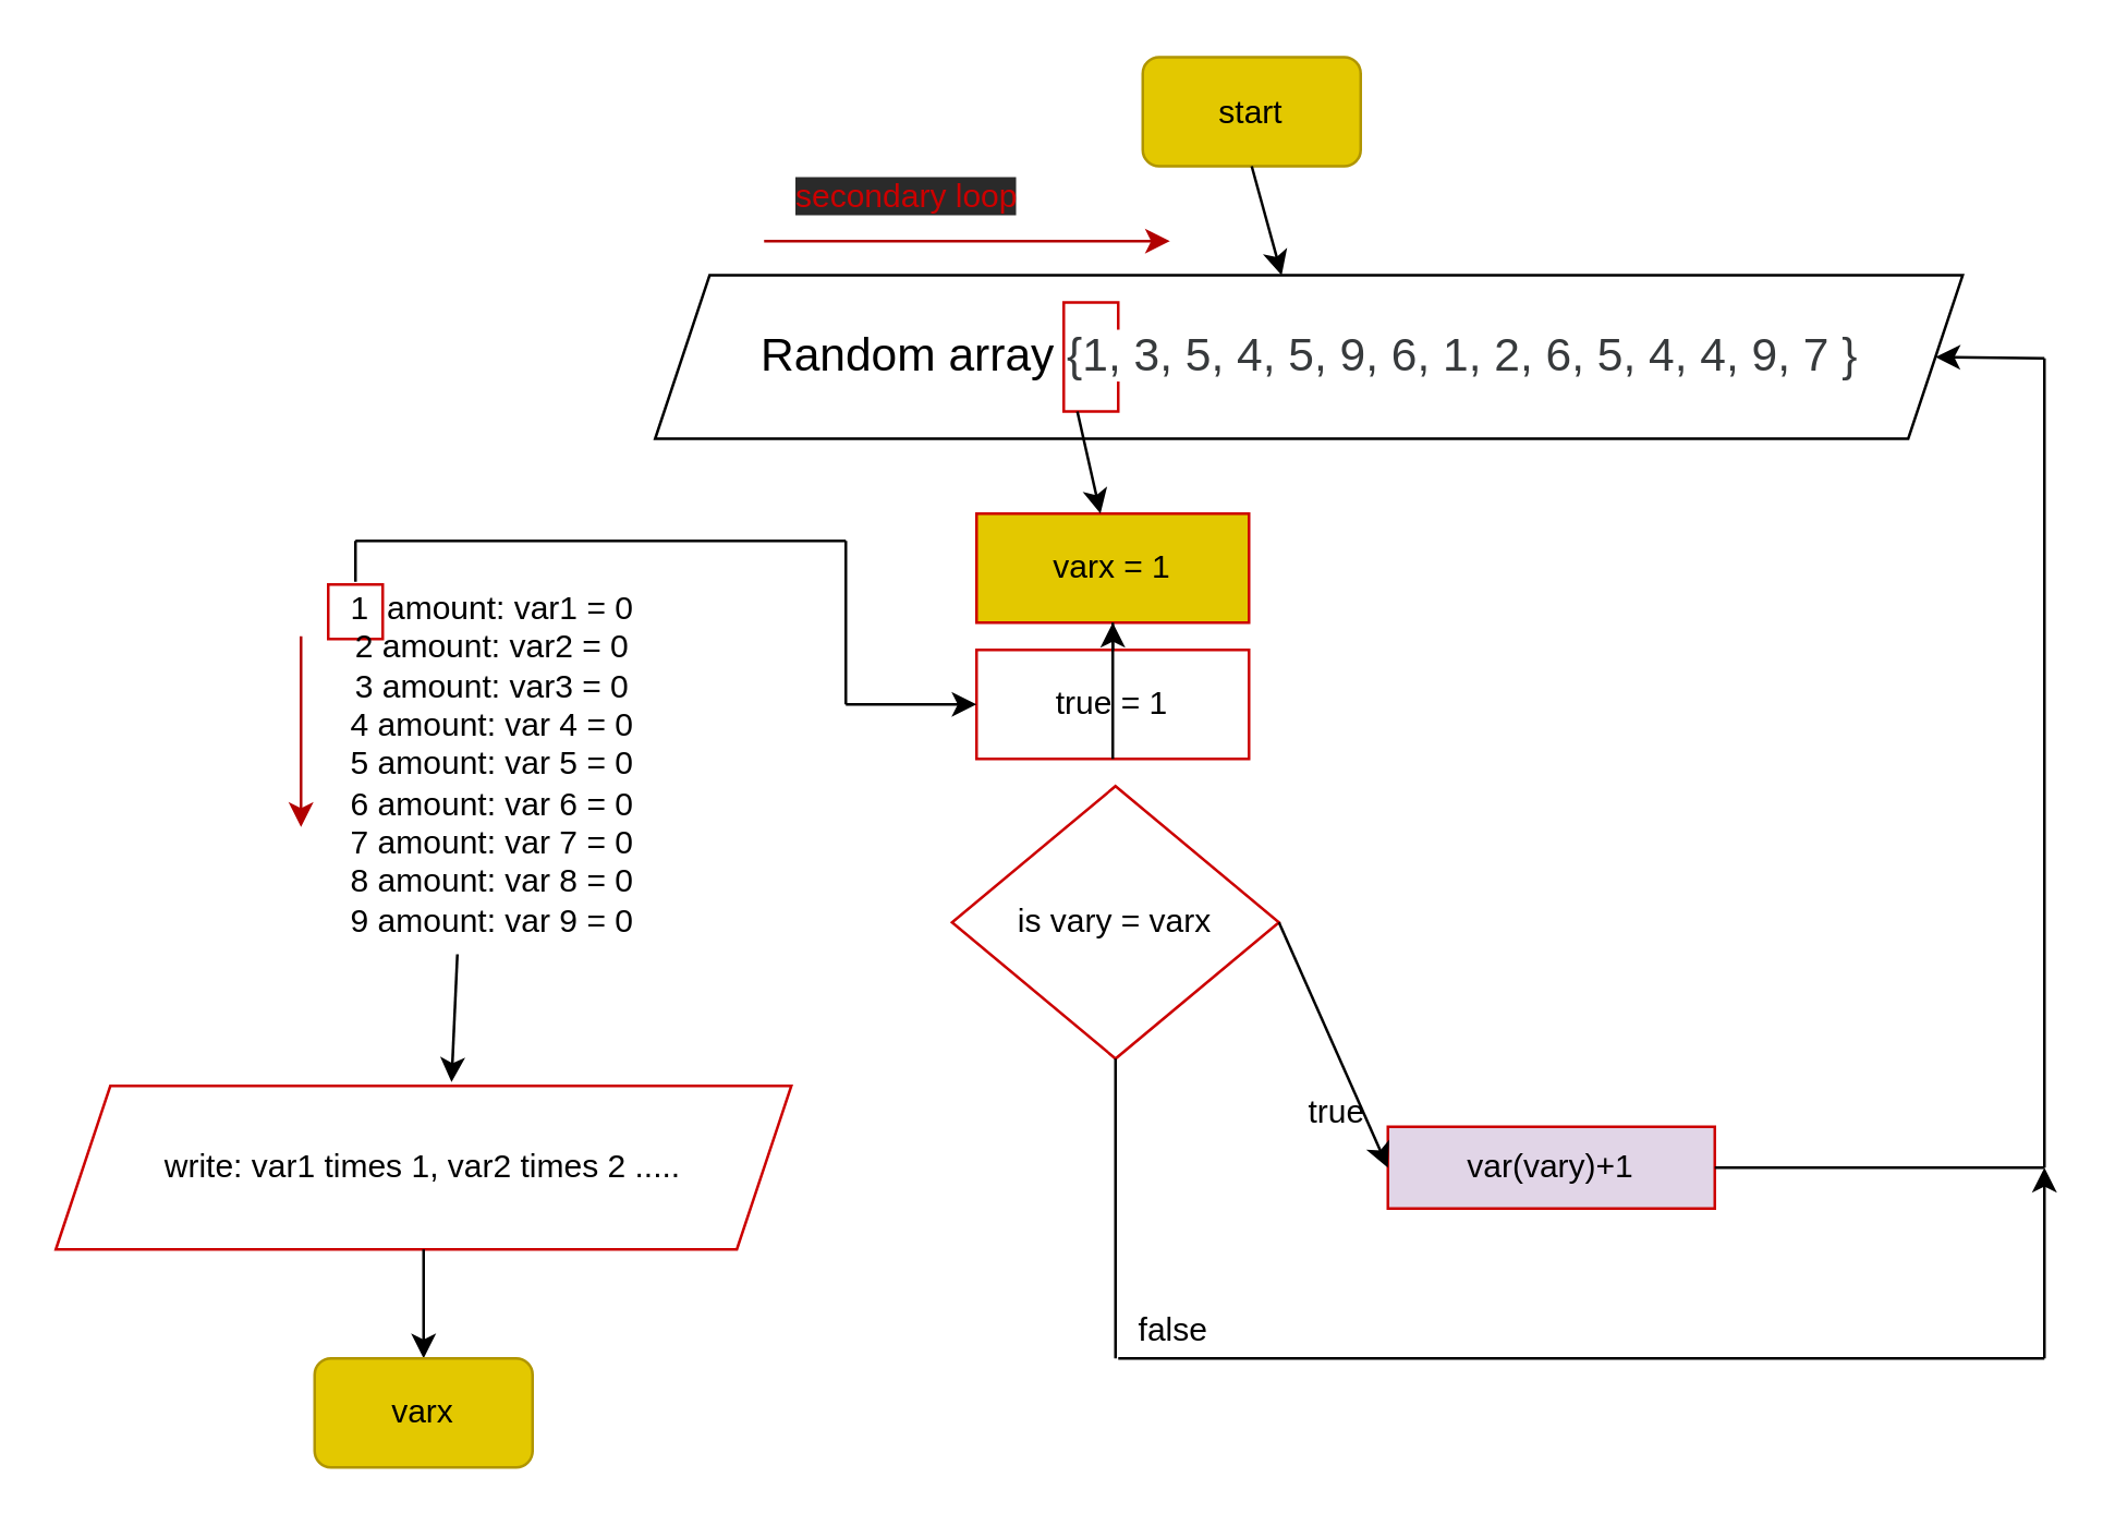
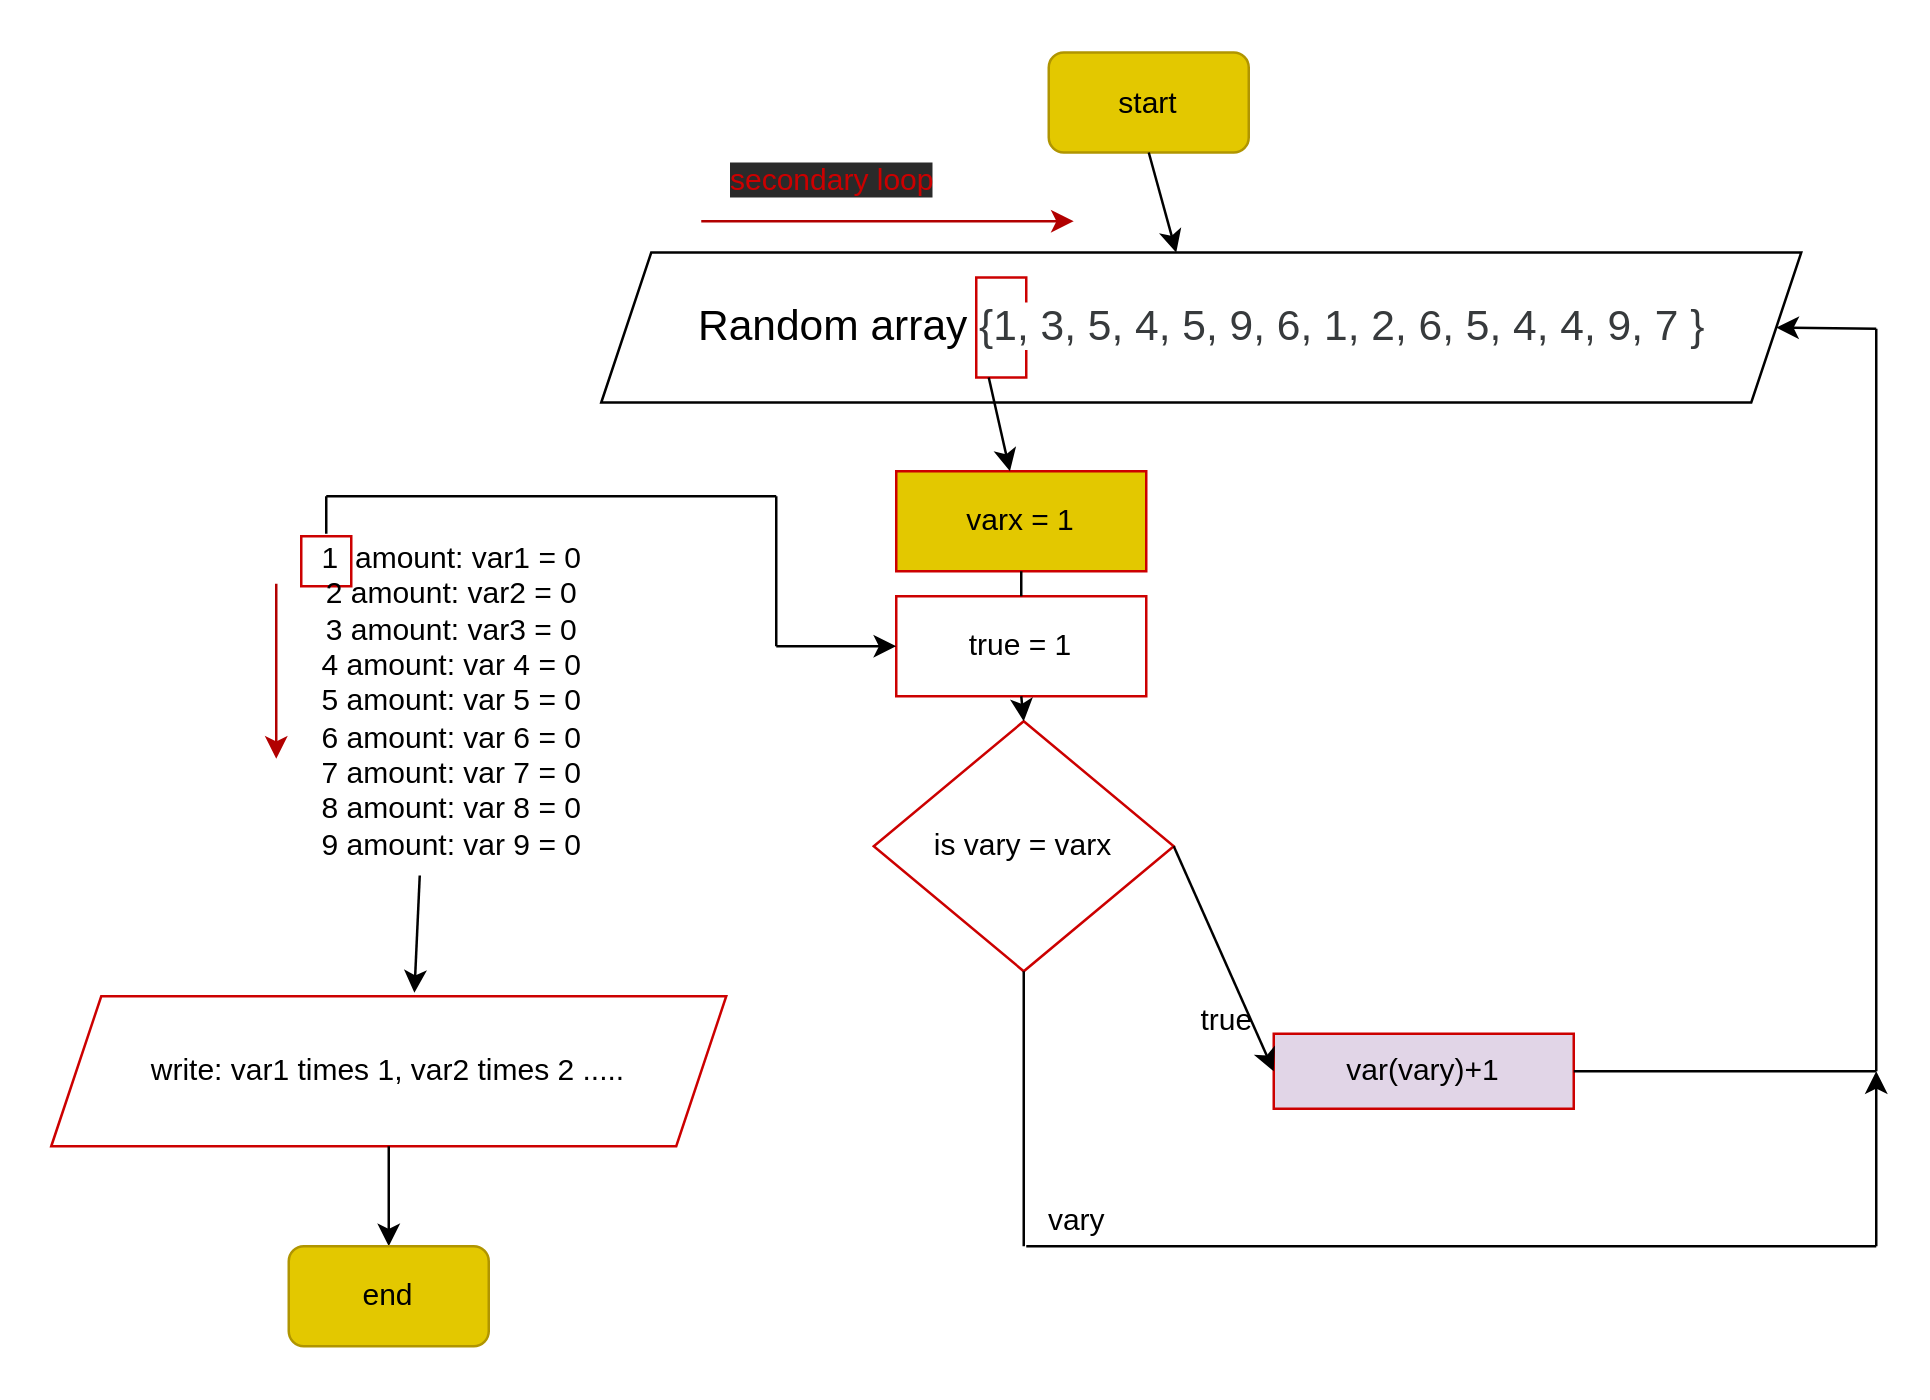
  <mxCell id="0" />
  <mxCell id="1" parent="0" />
  <mxCell id="2" value="" style="rounded=0;whiteSpace=wrap;html=1;strokeColor=#CC0000;" vertex="1" parent="1"><mxGeometry x="120" y="214" width="20" height="20" as="geometry" /></mxCell>
  <mxCell id="3" value="" style="shape=parallelogram;perimeter=parallelogramPerimeter;whiteSpace=wrap;html=1;fixedSize=1;" vertex="1" parent="1"><mxGeometry x="240" y="100.5" width="480" height="60" as="geometry" /></mxCell>
  <mxCell id="4" value="" style="rounded=0;whiteSpace=wrap;html=1;strokeColor=#CC0000;" vertex="1" parent="1"><mxGeometry x="390" y="110.5" width="20" height="40" as="geometry" /></mxCell>
  <mxCell id="5" value="&lt;font style=&quot;font-size: 17px&quot;&gt;Random array&amp;nbsp;&lt;span style=&quot;color: rgb(55 , 58 , 60) ; text-align: left ; background-color: rgb(255 , 255 , 255)&quot;&gt;{1, 3, 5, 4, 5, 9, 6, 1, 2, 6, 5, 4, 4, 9, 7 }&lt;/span&gt;&lt;/font&gt;" style="text;html=1;align=center;verticalAlign=middle;resizable=0;points=[];autosize=1;strokeColor=none;" vertex="1" parent="1"><mxGeometry x="270" y="120.5" width="420" height="20" as="geometry" /></mxCell>
  <mxCell id="6" value="start" style="rounded=1;whiteSpace=wrap;html=1;fillColor=#e3c800;strokeColor=#B09500;fontColor=#000000;" vertex="1" parent="1"><mxGeometry x="419" y="20.5" width="80" height="40" as="geometry" /></mxCell>
  <mxCell id="7" value="" style="endArrow=classic;html=1;exitX=0.5;exitY=1;exitDx=0;exitDy=0;" edge="1" parent="1" source="6"><mxGeometry width="50" height="50" relative="1" as="geometry"><mxPoint x="450" y="140.5" as="sourcePoint" /><mxPoint x="470" y="100.5" as="targetPoint" /></mxGeometry></mxCell>
  <mxCell id="8" value="1&amp;nbsp; amount: var1 = 0&lt;br&gt;2 amount: var2 = 0&lt;br&gt;3 amount: var3 = 0&lt;br&gt;4 amount: var 4 = 0&lt;br&gt;5 amount: var 5 = 0&lt;br&gt;6 amount: var 6 = 0&lt;br&gt;7 amount: var 7 = 0&lt;br&gt;8 amount: var 8 = 0&lt;br&gt;9 amount: var 9 = 0" style="text;html=1;align=center;verticalAlign=middle;resizable=0;points=[];autosize=1;strokeColor=none;" vertex="1" parent="1"><mxGeometry x="120" y="215" width="120" height="130" as="geometry" /></mxCell>
  <mxCell id="9" value="" style="endArrow=classic;html=1;entryX=1;entryY=0.5;entryDx=0;entryDy=0;" edge="1" parent="1" target="3"><mxGeometry width="50" height="50" relative="1" as="geometry"><mxPoint x="750" y="131" as="sourcePoint" /><mxPoint x="780" y="78" as="targetPoint" /></mxGeometry></mxCell>
  <mxCell id="10" value="is vary = varx" style="rhombus;whiteSpace=wrap;html=1;strokeColor=#CC0000;" vertex="1" parent="1"><mxGeometry x="349" y="288" width="120" height="100" as="geometry" /></mxCell>
  <mxCell id="11" value="" style="endArrow=none;html=1;" edge="1" parent="1"><mxGeometry width="50" height="50" relative="1" as="geometry"><mxPoint x="750" y="428" as="sourcePoint" /><mxPoint x="750" y="131" as="targetPoint" /></mxGeometry></mxCell>
  <mxCell id="12" value="varx = 1" style="rounded=0;whiteSpace=wrap;html=1;strokeColor=#CC0000;fillColor=#e3c800;" vertex="1" parent="1"><mxGeometry x="358" y="188" width="100" height="40" as="geometry" /></mxCell>
  <mxCell id="13" value="" style="endArrow=classic;html=1;exitX=0.25;exitY=1;exitDx=0;exitDy=0;" edge="1" parent="1" source="4" target="12"><mxGeometry width="50" height="50" relative="1" as="geometry"><mxPoint x="280" y="258" as="sourcePoint" /><mxPoint x="390" y="186" as="targetPoint" /></mxGeometry></mxCell>
  <mxCell id="14" value="var(vary)+1" style="rounded=0;whiteSpace=wrap;html=1;strokeColor=#CC0000;fillColor=#e1d5e7;" vertex="1" parent="1"><mxGeometry x="509" y="413" width="120" height="30" as="geometry" /></mxCell>
  <mxCell id="15" value="" style="endArrow=classic;html=1;exitX=1;exitY=0.5;exitDx=0;exitDy=0;entryX=0;entryY=0.5;entryDx=0;entryDy=0;" edge="1" parent="1" source="10"><mxGeometry width="50" height="50" relative="1" as="geometry"><mxPoint x="469" y="528" as="sourcePoint" /><mxPoint x="509" y="428" as="targetPoint" /></mxGeometry></mxCell>
  <mxCell id="16" value="" style="endArrow=none;html=1;exitX=1;exitY=0.5;exitDx=0;exitDy=0;" edge="1" parent="1" source="14"><mxGeometry width="50" height="50" relative="1" as="geometry"><mxPoint x="670" y="428" as="sourcePoint" /><mxPoint x="750" y="428" as="targetPoint" /></mxGeometry></mxCell>
  <mxCell id="17" value="true = 1" style="rounded=0;whiteSpace=wrap;html=1;strokeColor=#CC0000;" vertex="1" parent="1"><mxGeometry x="358" y="238" width="100" height="40" as="geometry" /></mxCell>
  <mxCell id="18" value="" style="endArrow=none;html=1;" edge="1" parent="1"><mxGeometry width="50" height="50" relative="1" as="geometry"><mxPoint x="130" y="213" as="sourcePoint" /><mxPoint x="130" y="198" as="targetPoint" /></mxGeometry></mxCell>
  <mxCell id="19" value="" style="endArrow=none;html=1;" edge="1" parent="1"><mxGeometry width="50" height="50" relative="1" as="geometry"><mxPoint x="130" y="198" as="sourcePoint" /><mxPoint x="310" y="198" as="targetPoint" /></mxGeometry></mxCell>
  <mxCell id="20" value="" style="endArrow=none;html=1;" edge="1" parent="1"><mxGeometry width="50" height="50" relative="1" as="geometry"><mxPoint x="310" y="258" as="sourcePoint" /><mxPoint x="310" y="198" as="targetPoint" /></mxGeometry></mxCell>
  <mxCell id="21" value="" style="endArrow=classic;html=1;entryX=0;entryY=0.5;entryDx=0;entryDy=0;" edge="1" parent="1" target="17"><mxGeometry width="50" height="50" relative="1" as="geometry"><mxPoint x="310" y="258" as="sourcePoint" /><mxPoint x="350" y="238" as="targetPoint" /></mxGeometry></mxCell>
  <mxCell id="22" value="" style="endArrow=none;html=1;entryX=0.5;entryY=1;entryDx=0;entryDy=0;" edge="1" parent="1" target="12"><mxGeometry width="50" height="50" relative="1" as="geometry"><mxPoint x="408" y="238" as="sourcePoint" /><mxPoint x="440" y="298" as="targetPoint" /></mxGeometry></mxCell>
- <mxCell id="23" value="" style="endArrow=classic;html=1;exitX=0.5;exitY=1;exitDx=0;exitDy=0;" edge="1" parent="1" source="17" target="12"><mxGeometry width="50" height="50" relative="1" as="geometry"><mxPoint x="484" y="348" as="sourcePoint" /><mxPoint x="534" y="308" as="targetPoint" /></mxGeometry></mxCell>
+ <mxCell id="23" value="" style="endArrow=classic;html=1;exitX=0.5;exitY=1;exitDx=0;exitDy=0;entryX=0.5;entryY=0;entryDx=0;entryDy=0;" edge="1" parent="1" source="17" target="10"><mxGeometry width="50" height="50" relative="1" as="geometry"><mxPoint x="484" y="348" as="sourcePoint" /><mxPoint x="534" y="308" as="targetPoint" /></mxGeometry></mxCell>
  <mxCell id="24" value="true" style="text;html=1;align=center;verticalAlign=middle;resizable=0;points=[];autosize=1;strokeColor=none;" vertex="1" parent="1"><mxGeometry x="470" y="398" width="40" height="20" as="geometry" /></mxCell>
  <mxCell id="25" value="" style="endArrow=none;html=1;entryX=0.5;entryY=1;entryDx=0;entryDy=0;" edge="1" parent="1" target="10"><mxGeometry width="50" height="50" relative="1" as="geometry"><mxPoint x="409" y="498" as="sourcePoint" /><mxPoint x="430" y="478" as="targetPoint" /></mxGeometry></mxCell>
  <mxCell id="26" value="" style="endArrow=none;html=1;" edge="1" parent="1"><mxGeometry width="50" height="50" relative="1" as="geometry"><mxPoint x="410" y="498" as="sourcePoint" /><mxPoint x="750" y="498" as="targetPoint" /></mxGeometry></mxCell>
  <mxCell id="27" value="" style="endArrow=classic;html=1;" edge="1" parent="1"><mxGeometry width="50" height="50" relative="1" as="geometry"><mxPoint x="750" y="498" as="sourcePoint" /><mxPoint x="750" y="428" as="targetPoint" /></mxGeometry></mxCell>
- <mxCell id="28" value="false" style="text;html=1;align=center;verticalAlign=middle;resizable=0;points=[];autosize=1;strokeColor=none;" vertex="1" parent="1"><mxGeometry x="410" y="478" width="40" height="20" as="geometry" /></mxCell>
+ <mxCell id="28" value="vary" style="text;html=1;align=center;verticalAlign=middle;resizable=0;points=[];autosize=1;strokeColor=none;" vertex="1" parent="1"><mxGeometry x="410" y="478" width="40" height="20" as="geometry" /></mxCell>
  <mxCell id="29" value="" style="endArrow=classic;html=1;fillColor=#e51400;strokeColor=#B20000;" edge="1" parent="1"><mxGeometry width="50" height="50" relative="1" as="geometry"><mxPoint x="110" y="233" as="sourcePoint" /><mxPoint x="110" y="303" as="targetPoint" /></mxGeometry></mxCell>
  <mxCell id="30" value="" style="endArrow=classic;html=1;fillColor=#e51400;strokeColor=#B20000;" edge="1" parent="1"><mxGeometry width="50" height="50" relative="1" as="geometry"><mxPoint x="280" y="88" as="sourcePoint" /><mxPoint x="429" y="88" as="targetPoint" /></mxGeometry></mxCell>
  <mxCell id="31" value="&lt;span style=&quot;color: rgb(204 , 0 , 0) ; font-family: &amp;#34;helvetica&amp;#34; ; font-size: 12px ; font-style: normal ; font-weight: 400 ; letter-spacing: normal ; text-align: center ; text-indent: 0px ; text-transform: none ; word-spacing: 0px ; background-color: rgb(42 , 42 , 42) ; display: inline ; float: none&quot;&gt;secondary loop&lt;/span&gt;" style="text;whiteSpace=wrap;html=1;" vertex="1" parent="1"><mxGeometry x="290" y="58" width="109" height="30" as="geometry" /></mxCell>
  <mxCell id="32" value="write: var1 times 1, var2 times 2 ....." style="shape=parallelogram;perimeter=parallelogramPerimeter;whiteSpace=wrap;html=1;fixedSize=1;strokeColor=#CC0000;" vertex="1" parent="1"><mxGeometry x="20" y="398" width="270" height="60" as="geometry" /></mxCell>
  <mxCell id="33" value="" style="endArrow=classic;html=1;exitX=0.395;exitY=1.036;exitDx=0;exitDy=0;exitPerimeter=0;entryX=0.538;entryY=-0.023;entryDx=0;entryDy=0;entryPerimeter=0;" edge="1" parent="1" source="8" target="32"><mxGeometry width="50" height="50" relative="1" as="geometry"><mxPoint x="150" y="398" as="sourcePoint" /><mxPoint x="200" y="348" as="targetPoint" /></mxGeometry></mxCell>
  <mxCell id="34" value="" style="endArrow=classic;html=1;exitX=0.5;exitY=1;exitDx=0;exitDy=0;" edge="1" parent="1"><mxGeometry width="50" height="50" relative="1" as="geometry"><mxPoint x="155" y="458" as="sourcePoint" /><mxPoint x="155" y="498" as="targetPoint" /></mxGeometry></mxCell>
- <mxCell id="35" value="varx" style="rounded=1;whiteSpace=wrap;html=1;fillColor=#e3c800;strokeColor=#B09500;fontColor=#000000;" vertex="1" parent="1"><mxGeometry x="115" y="498" width="80" height="40" as="geometry" /></mxCell>
+ <mxCell id="35" value="end" style="rounded=1;whiteSpace=wrap;html=1;fillColor=#e3c800;strokeColor=#B09500;fontColor=#000000;" vertex="1" parent="1"><mxGeometry x="115" y="498" width="80" height="40" as="geometry" /></mxCell>
